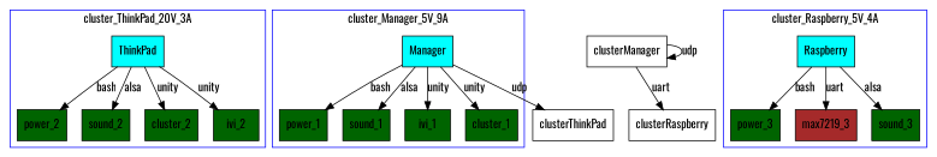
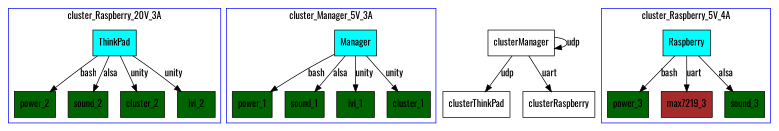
  digraph {
    fontname=Oswald
    node [fillcolor=darkgreen fontname=Oswald shape=record style=filled]
    edge [fontname=Oswald]
    ThinkPad [fillcolor=cyan]
    power_2
    sound_2
    cluster_2
    ivi_2
    Manager [fillcolor=cyan]
    power_1
    sound_1
    ivi_1
    cluster_1
    Raspberry [fillcolor=cyan]
    power_3
    max7219_3 [fillcolor=brown]
    sound_3
    clusterManager [fillcolor="" style=""]
    clusterThinkPad [fillcolor="" style=""]
    clusterRaspberry [fillcolor="" style=""]
    subgraph cluster_1 {
      color=blue
-     label=cluster_ThinkPad_20V_3A
+     label=cluster_Raspberry_20V_3A
      ThinkPad
      power_2
      sound_2
      cluster_2
      ivi_2
    }
    subgraph cluster_2 {
      color=blue
-     label=cluster_Manager_5V_9A
+     label=cluster_Manager_5V_3A
      Manager
      power_1
      sound_1
      ivi_1
      cluster_1
    }
    subgraph cluster_3 {
      color=blue
      label=cluster_Raspberry_5V_4A
      Raspberry
      power_3
      max7219_3
      sound_3
    }
    ThinkPad -> power_2 [label=bash]
    ThinkPad -> sound_2 [label=alsa]
    ThinkPad -> cluster_2 [label=unity]
    ThinkPad -> ivi_2 [label=unity]
    Manager -> power_1 [label=bash]
    Manager -> sound_1 [label=alsa]
    Manager -> ivi_1 [label=unity]
    Manager -> cluster_1 [label=unity]
    Raspberry -> power_3 [label=bash]
    Raspberry -> max7219_3 [label=uart]
    Raspberry -> sound_3 [label=alsa]
    clusterManager -> clusterManager [label=udp]
-   Manager -> clusterThinkPad [label=udp]
+   clusterManager -> clusterThinkPad [label=udp]
    clusterManager -> clusterRaspberry [label=uart]
  }
